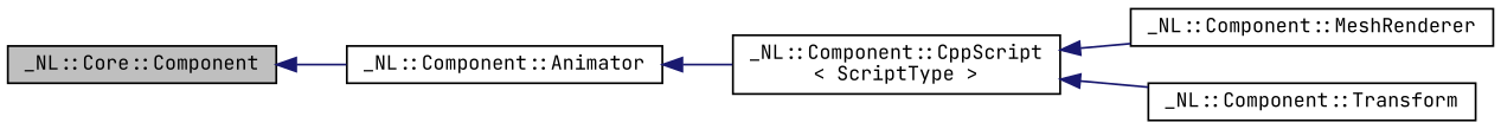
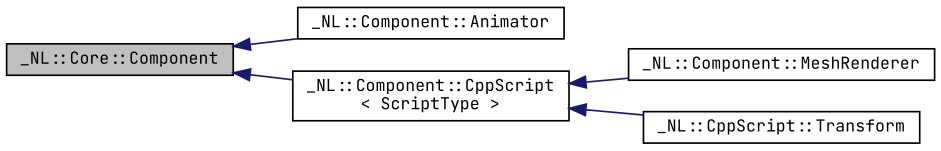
  digraph {
    fontname="JetBrains Mono"
    rankdir=LR
    node [color=black fillcolor=white fontname="JetBrains Mono" fontsize=10 shape=record style=filled]
    edge [color=midnightblue dir=back fontname="JetBrains Mono" fontsize=10 labelfontname=Helvetica labelfontsize=10 style=solid]
    n1 [fillcolor=grey75 fontcolor=black height=0.2 label="_NL::Core::Component" width=0.4]
    n2 [height=0.2 label="_NL::Component::Animator" width=0.4]
    n3 [height=0.2 label="_NL::Component::CppScript\l\< ScriptType \>" width=0.4]
    n4 [height=0.2 label="_NL::Component::MeshRenderer" width=0.4]
-   n5 [height=0.2 label="_NL::Component::Transform" width=0.4]
+   n5 [height=0.2 label="_NL::CppScript::Transform" width=0.4]
    n1 -> n2
-   n2 -> n3
+   n1 -> n3
    n3 -> n4
    n3 -> n5
  }
